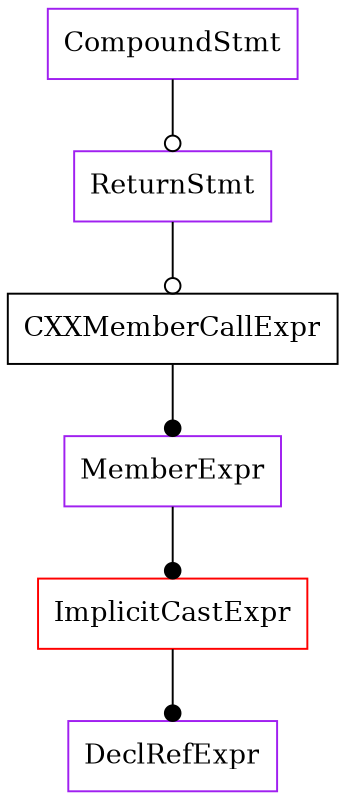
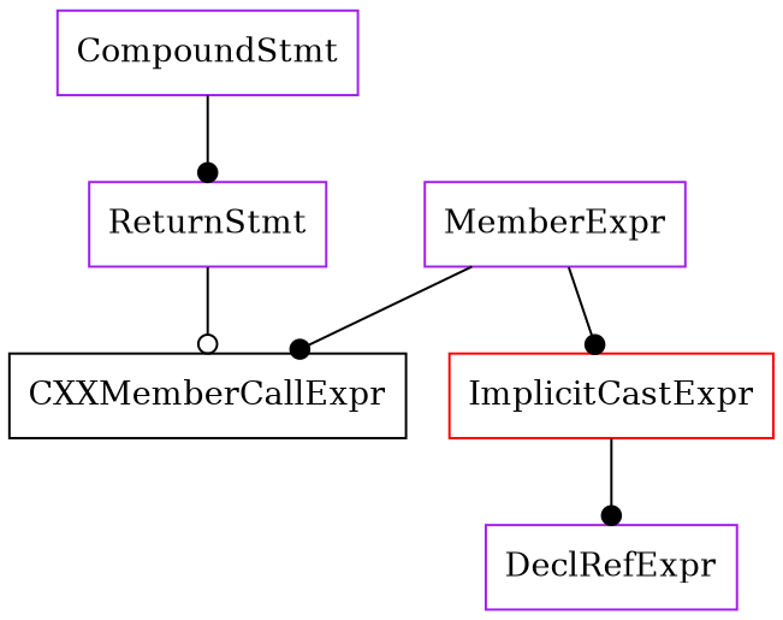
  digraph {
    node [color=purple shape=record]
    edge [arrowhead=dot]
    n1 [label="{CompoundStmt}"]
    n2 [label="{ReturnStmt}"]
    n3 [color=black label="{CXXMemberCallExpr}"]
    n4 [label="{MemberExpr}"]
    n5 [color=red label="{ImplicitCastExpr}"]
    n6 [label="{DeclRefExpr}"]
-   n1 -> n2 [arrowhead=odot]
+   n1 -> n2
    n2 -> n3 [arrowhead=odot]
-   n3 -> n4
+   n4 -> n3
    n4 -> n5
    n5 -> n6
  }
